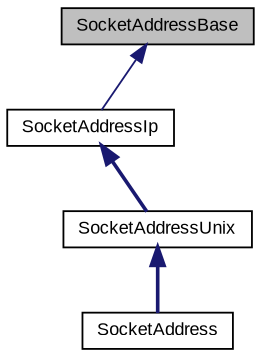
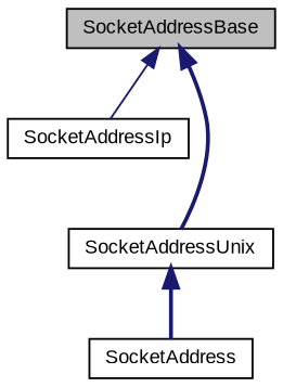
  digraph {
    fontname="Liberation Sans"
    node [color=black fillcolor=white fontname="Liberation Sans" fontsize=10 shape=record style=filled]
    edge [color=midnightblue dir=back fontname="Liberation Sans" fontsize=10 labelfontname=Helvetica labelfontsize=10 style=bold]
    n1 [fillcolor=grey75 fontcolor=black height=0.2 label=SocketAddressBase width=0.4]
    n2 [height=0.2 label=SocketAddressIp width=0.4]
    n3 [height=0.2 label=SocketAddressUnix width=0.4]
    n4 [height=0.2 label=SocketAddress width=0.4]
    n1 -> n2 [style=solid]
-   n2 -> n3
+   n1 -> n3
    n3 -> n4
  }
